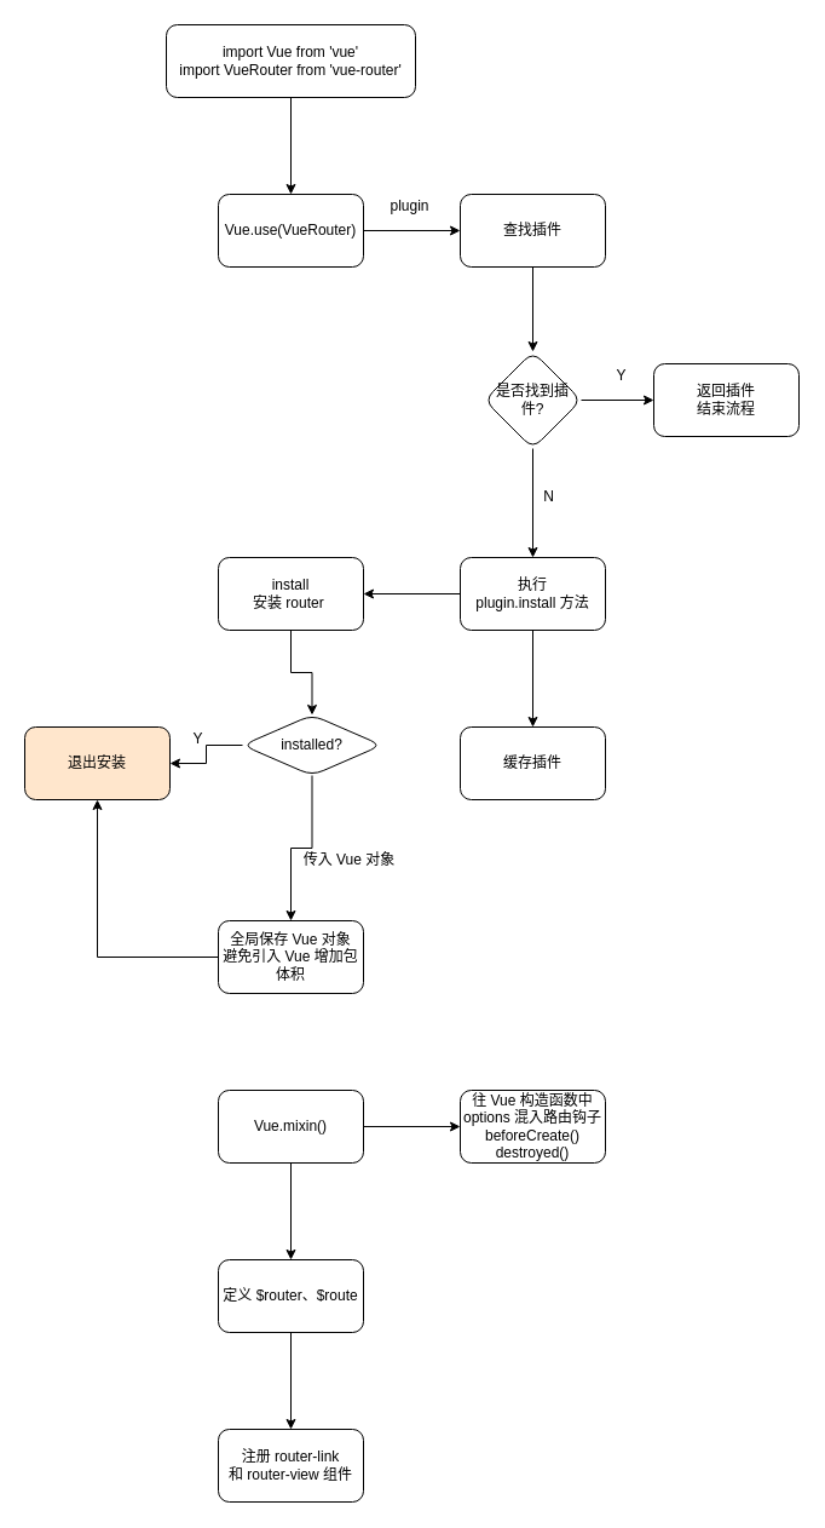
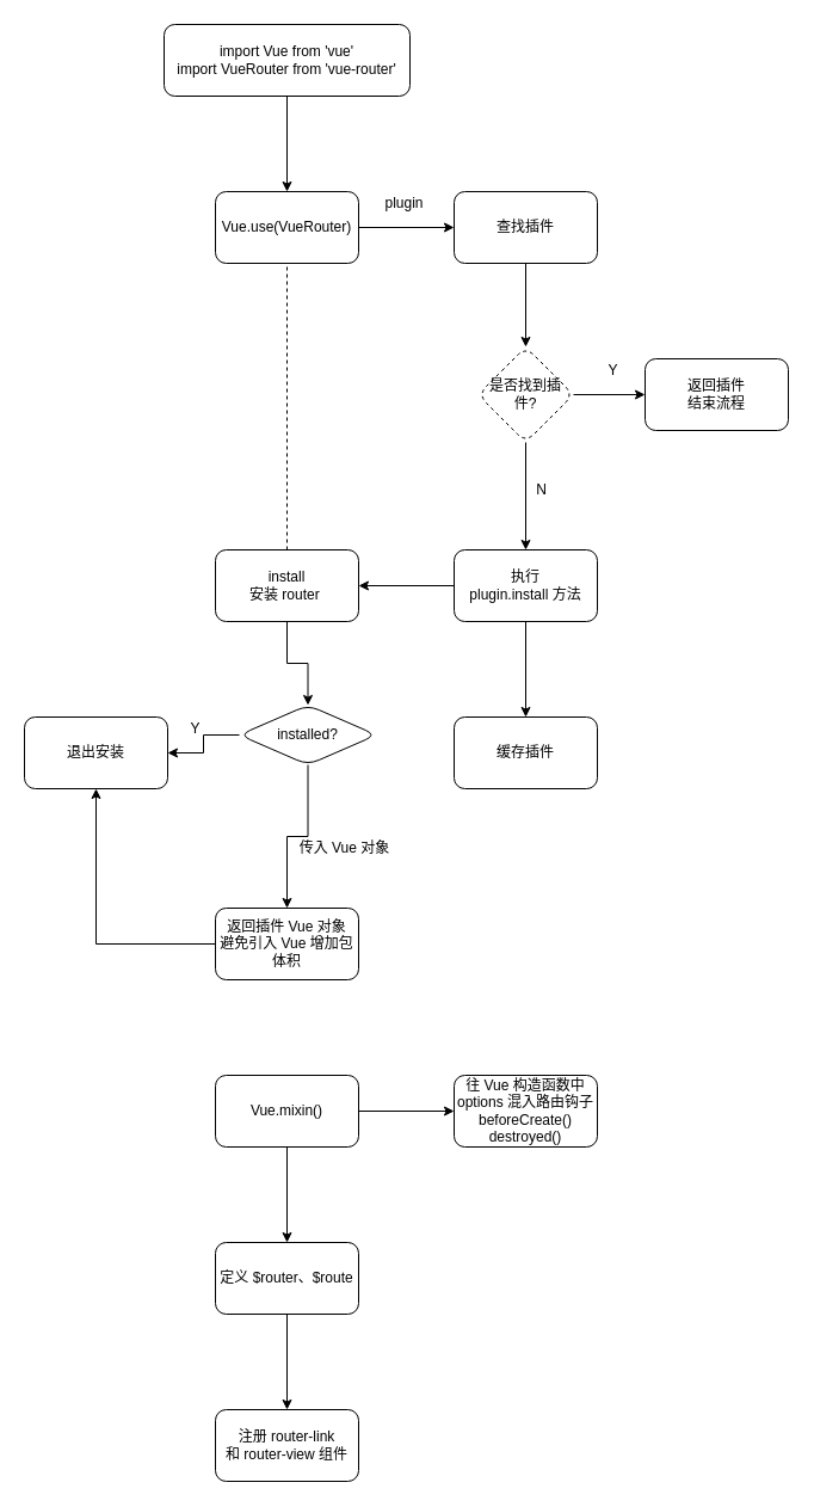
  <mxCell id="0" />
  <mxCell id="1" parent="0" />
  <mxCell id="2" value="" style="edgeStyle=orthogonalEdgeStyle;rounded=0;orthogonalLoop=1;jettySize=auto;html=1;" edge="1" parent="1" source="3" target="5"><mxGeometry relative="1" as="geometry" /></mxCell>
  <mxCell id="3" value="&lt;div&gt;import Vue from 'vue'&lt;/div&gt;&lt;div&gt;import VueRouter from 'vue-router'&lt;/div&gt;" style="rounded=1;whiteSpace=wrap;html=1;" vertex="1" parent="1"><mxGeometry x="137" y="20" width="206" height="60" as="geometry" /></mxCell>
  <mxCell id="4" value="" style="edgeStyle=orthogonalEdgeStyle;rounded=0;orthogonalLoop=1;jettySize=auto;html=1;" edge="1" parent="1" source="5" target="7"><mxGeometry relative="1" as="geometry" /></mxCell>
  <mxCell id="5" value="Vue.use(VueRouter)" style="whiteSpace=wrap;html=1;rounded=1;" vertex="1" parent="1"><mxGeometry x="180" y="160" width="120" height="60" as="geometry" /></mxCell>
  <mxCell id="6" value="" style="edgeStyle=orthogonalEdgeStyle;rounded=0;orthogonalLoop=1;jettySize=auto;html=1;" edge="1" parent="1" source="7" target="11"><mxGeometry relative="1" as="geometry" /></mxCell>
  <mxCell id="7" value="查找插件" style="whiteSpace=wrap;html=1;rounded=1;" vertex="1" parent="1"><mxGeometry x="380" y="160" width="120" height="60" as="geometry" /></mxCell>
  <mxCell id="8" value="plugin" style="text;html=1;align=center;verticalAlign=middle;resizable=0;points=[];autosize=1;strokeColor=none;" vertex="1" parent="1"><mxGeometry x="313" y="160" width="50" height="20" as="geometry" /></mxCell>
  <mxCell id="9" value="" style="edgeStyle=orthogonalEdgeStyle;rounded=0;orthogonalLoop=1;jettySize=auto;html=1;" edge="1" parent="1" source="11" target="12"><mxGeometry relative="1" as="geometry" /></mxCell>
  <mxCell id="10" value="" style="edgeStyle=orthogonalEdgeStyle;rounded=0;orthogonalLoop=1;jettySize=auto;html=1;" edge="1" parent="1" source="11" target="15"><mxGeometry relative="1" as="geometry" /></mxCell>
- <mxCell id="11" value="是否找到插件?" style="rhombus;whiteSpace=wrap;html=1;rounded=1;" vertex="1" parent="1"><mxGeometry x="400" y="290" width="80" height="80" as="geometry" /></mxCell>
+ <mxCell id="11" value="是否找到插件?" style="rhombus;whiteSpace=wrap;html=1;rounded=1;dashed=1;" vertex="1" parent="1"><mxGeometry x="400" y="290" width="80" height="80" as="geometry" /></mxCell>
  <mxCell id="12" value="返回插件&lt;br&gt;结束流程" style="whiteSpace=wrap;html=1;rounded=1;" vertex="1" parent="1"><mxGeometry x="540" y="300" width="120" height="60" as="geometry" /></mxCell>
  <mxCell id="13" value="" style="edgeStyle=orthogonalEdgeStyle;rounded=0;orthogonalLoop=1;jettySize=auto;html=1;" edge="1" parent="1" source="15" target="16"><mxGeometry relative="1" as="geometry" /></mxCell>
  <mxCell id="14" value="" style="edgeStyle=orthogonalEdgeStyle;rounded=0;orthogonalLoop=1;jettySize=auto;html=1;" edge="1" parent="1" source="15" target="18"><mxGeometry relative="1" as="geometry" /></mxCell>
  <mxCell id="15" value="执行&lt;br&gt;plugin.install 方法" style="whiteSpace=wrap;html=1;rounded=1;" vertex="1" parent="1"><mxGeometry x="380" y="460" width="120" height="60" as="geometry" /></mxCell>
  <mxCell id="16" value="缓存插件" style="whiteSpace=wrap;html=1;rounded=1;" vertex="1" parent="1"><mxGeometry x="380" y="600" width="120" height="60" as="geometry" /></mxCell>
  <mxCell id="17" value="" style="edgeStyle=orthogonalEdgeStyle;rounded=0;orthogonalLoop=1;jettySize=auto;html=1;" edge="1" parent="1" source="18" target="22"><mxGeometry relative="1" as="geometry" /></mxCell>
  <mxCell id="18" value="install&lt;br&gt;安装 router&amp;nbsp;" style="whiteSpace=wrap;html=1;rounded=1;" vertex="1" parent="1"><mxGeometry x="180" y="460" width="120" height="60" as="geometry" /></mxCell>
+ <mxCell id="19" value="" style="endArrow=none;dashed=1;html=1;entryX=0.5;entryY=1;entryDx=0;entryDy=0;exitX=0.5;exitY=0;exitDx=0;exitDy=0;" edge="1" parent="1" source="18" target="5"><mxGeometry width="50" height="50" relative="1" as="geometry"><mxPoint x="183" y="350" as="sourcePoint" /><mxPoint x="233" y="300" as="targetPoint" /></mxGeometry></mxCell>
  <mxCell id="20" value="" style="edgeStyle=orthogonalEdgeStyle;rounded=0;orthogonalLoop=1;jettySize=auto;html=1;" edge="1" parent="1" source="22" target="23"><mxGeometry relative="1" as="geometry" /></mxCell>
  <mxCell id="21" value="" style="edgeStyle=orthogonalEdgeStyle;rounded=0;orthogonalLoop=1;jettySize=auto;html=1;" edge="1" parent="1" source="22" target="28"><mxGeometry relative="1" as="geometry" /></mxCell>
  <mxCell id="22" value="installed?" style="rhombus;whiteSpace=wrap;html=1;rounded=1;" vertex="1" parent="1"><mxGeometry x="200" y="590" width="115" height="50" as="geometry" /></mxCell>
- <mxCell id="23" value="退出安装" style="whiteSpace=wrap;html=1;rounded=1;fillColor=#ffe6cc;" vertex="1" parent="1"><mxGeometry x="20" y="600" width="120" height="60" as="geometry" /></mxCell>
+ <mxCell id="23" value="退出安装" style="whiteSpace=wrap;html=1;rounded=1;" vertex="1" parent="1"><mxGeometry x="20" y="600" width="120" height="60" as="geometry" /></mxCell>
  <mxCell id="24" value="Y" style="text;html=1;align=center;verticalAlign=middle;resizable=0;points=[];autosize=1;strokeColor=none;" vertex="1" parent="1"><mxGeometry x="153" y="600" width="20" height="20" as="geometry" /></mxCell>
  <mxCell id="25" value="Y" style="text;html=1;align=center;verticalAlign=middle;resizable=0;points=[];autosize=1;strokeColor=none;" vertex="1" parent="1"><mxGeometry x="503" y="300" width="20" height="20" as="geometry" /></mxCell>
  <mxCell id="26" value="N" style="text;html=1;align=center;verticalAlign=middle;resizable=0;points=[];autosize=1;strokeColor=none;" vertex="1" parent="1"><mxGeometry x="443" y="400" width="20" height="20" as="geometry" /></mxCell>
  <mxCell id="27" value="" style="edgeStyle=orthogonalEdgeStyle;rounded=0;orthogonalLoop=1;jettySize=auto;html=1;" edge="1" parent="1" source="28" target="23"><mxGeometry relative="1" as="geometry" /></mxCell>
- <mxCell id="28" value="全局保存 Vue 对象&lt;br&gt;避免引入 Vue 增加包体积" style="whiteSpace=wrap;html=1;rounded=1;" vertex="1" parent="1"><mxGeometry x="180" y="760" width="120" height="60" as="geometry" /></mxCell>
+ <mxCell id="28" value="返回插件 Vue 对象&lt;br&gt;避免引入 Vue 增加包体积" style="whiteSpace=wrap;html=1;rounded=1;" vertex="1" parent="1"><mxGeometry x="180" y="760" width="120" height="60" as="geometry" /></mxCell>
  <mxCell id="29" value="传入 Vue 对象" style="text;html=1;align=center;verticalAlign=middle;resizable=0;points=[];autosize=1;strokeColor=none;" vertex="1" parent="1"><mxGeometry x="243" y="700" width="90" height="20" as="geometry" /></mxCell>
  <mxCell id="30" value="" style="edgeStyle=orthogonalEdgeStyle;rounded=0;orthogonalLoop=1;jettySize=auto;html=1;" edge="1" parent="1" source="32" target="33"><mxGeometry relative="1" as="geometry" /></mxCell>
  <mxCell id="31" value="" style="edgeStyle=orthogonalEdgeStyle;rounded=0;orthogonalLoop=1;jettySize=auto;html=1;" edge="1" parent="1" source="32" target="35"><mxGeometry relative="1" as="geometry" /></mxCell>
  <mxCell id="32" value="Vue.mixin()" style="whiteSpace=wrap;html=1;rounded=1;" vertex="1" parent="1"><mxGeometry x="180" y="900" width="120" height="60" as="geometry" /></mxCell>
  <mxCell id="33" value="往 Vue 构造函数中 options 混入路由钩子&lt;br&gt;beforeCreate()&lt;br&gt;destroyed()" style="whiteSpace=wrap;html=1;rounded=1;" vertex="1" parent="1"><mxGeometry x="380" y="900" width="120" height="60" as="geometry" /></mxCell>
  <mxCell id="34" value="" style="edgeStyle=orthogonalEdgeStyle;rounded=0;orthogonalLoop=1;jettySize=auto;html=1;" edge="1" parent="1" source="35" target="36"><mxGeometry relative="1" as="geometry" /></mxCell>
  <mxCell id="35" value="定义 $router、$route" style="whiteSpace=wrap;html=1;rounded=1;" vertex="1" parent="1"><mxGeometry x="180" y="1040" width="120" height="60" as="geometry" /></mxCell>
  <mxCell id="36" value="注册 router-link&lt;br&gt;和 router-view 组件" style="whiteSpace=wrap;html=1;rounded=1;" vertex="1" parent="1"><mxGeometry x="180" y="1180" width="120" height="60" as="geometry" /></mxCell>
